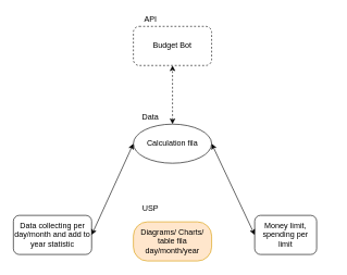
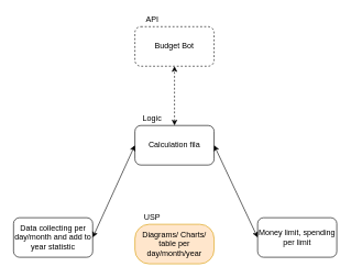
  <mxCell id="0" />
  <mxCell id="1" parent="0" />
  <mxCell id="2" value="Budget Bot" style="rounded=1;whiteSpace=wrap;html=1;dashed=1;" vertex="1" parent="1"><mxGeometry x="204" y="40" width="120" height="60" as="geometry" /></mxCell>
- <mxCell id="3" value="Diagrams/ Charts/ table fila day/month/year" style="rounded=1;whiteSpace=wrap;html=1;arcSize=36;fillColor=#ffe6cc;strokeColor=#d79b00;" vertex="1" parent="1"><mxGeometry x="204" y="340" width="120" height="60" as="geometry" /></mxCell>
+ <mxCell id="3" value="Diagrams/ Charts/ table per day/month/year" style="rounded=1;whiteSpace=wrap;html=1;arcSize=36;fillColor=#ffe6cc;strokeColor=#d79b00;" vertex="1" parent="1"><mxGeometry x="204" y="340" width="120" height="60" as="geometry" /></mxCell>
  <mxCell id="4" value="Data collecting per day/month and add to year statistic" style="rounded=1;whiteSpace=wrap;html=1;" vertex="1" parent="1"><mxGeometry x="20" y="330" width="120" height="60" as="geometry" /></mxCell>
- <mxCell id="5" value="Money limit, spending per limit" style="rounded=1;whiteSpace=wrap;html=1;" vertex="1" parent="1"><mxGeometry x="390" y="330" width="95" height="60" as="geometry" /></mxCell>
- <mxCell id="6" value="USP" style="text;html=1;align=center;verticalAlign=middle;resizable=0;points=[];autosize=1;strokeColor=none;fillColor=none;" vertex="1" parent="1"><mxGeometry x="210" y="310" width="40" height="20" as="geometry" /></mxCell>
+ <mxCell id="5" value="Money limit, spending per limit" style="rounded=1;whiteSpace=wrap;html=1;" vertex="1" parent="1"><mxGeometry x="390" y="330" width="120" height="60" as="geometry" /></mxCell>
+ <mxCell id="6" value="USP" style="text;html=1;align=center;verticalAlign=middle;resizable=0;points=[];autosize=1;strokeColor=none;fillColor=none;" vertex="1" parent="1"><mxGeometry x="210" y="320" width="40" height="20" as="geometry" /></mxCell>
  <mxCell id="7" value="API" style="text;html=1;align=center;verticalAlign=middle;resizable=0;points=[];autosize=1;strokeColor=none;fillColor=none;" vertex="1" parent="1"><mxGeometry x="215" y="20" width="30" height="20" as="geometry" /></mxCell>
- <mxCell id="8" value="Calculation fila&lt;br&gt;" style="ellipse;whiteSpace=wrap;html=1;" vertex="1" parent="1"><mxGeometry x="204" y="190" width="120" height="60" as="geometry" /></mxCell>
- <mxCell id="9" value="Data" style="text;html=1;align=center;verticalAlign=middle;resizable=0;points=[];autosize=1;strokeColor=none;fillColor=none;" vertex="1" parent="1"><mxGeometry x="210" y="170" width="40" height="20" as="geometry" /></mxCell>
+ <mxCell id="8" value="Calculation fila&lt;br&gt;" style="rounded=1;whiteSpace=wrap;html=1;" vertex="1" parent="1"><mxGeometry x="204" y="190" width="120" height="60" as="geometry" /></mxCell>
+ <mxCell id="9" value="Logic" style="text;html=1;align=center;verticalAlign=middle;resizable=0;points=[];autosize=1;strokeColor=none;fillColor=none;" vertex="1" parent="1"><mxGeometry x="210" y="170" width="40" height="20" as="geometry" /></mxCell>
  <mxCell id="10" value="" style="endArrow=classic;startArrow=classic;html=1;rounded=0;exitX=1;exitY=0.5;exitDx=0;exitDy=0;entryX=0;entryY=0.5;entryDx=0;entryDy=0;" edge="1" parent="1" source="4" target="8"><mxGeometry width="50" height="50" relative="1" as="geometry"><mxPoint x="140" y="240" as="sourcePoint" /><mxPoint x="190" y="190" as="targetPoint" /></mxGeometry></mxCell>
  <mxCell id="11" value="" style="endArrow=classic;startArrow=classic;html=1;rounded=0;entryX=0.5;entryY=1;entryDx=0;entryDy=0;dashed=1;" edge="1" parent="1" source="8" target="2"><mxGeometry width="50" height="50" relative="1" as="geometry"><mxPoint x="230" y="170" as="sourcePoint" /><mxPoint x="280" y="120" as="targetPoint" /></mxGeometry></mxCell>
  <mxCell id="12" value="" style="endArrow=classic;startArrow=classic;html=1;rounded=0;exitX=1;exitY=0.5;exitDx=0;exitDy=0;entryX=0;entryY=0.5;entryDx=0;entryDy=0;" edge="1" parent="1" source="8" target="5"><mxGeometry width="50" height="50" relative="1" as="geometry"><mxPoint x="340" y="240" as="sourcePoint" /><mxPoint x="390" y="190" as="targetPoint" /></mxGeometry></mxCell>
